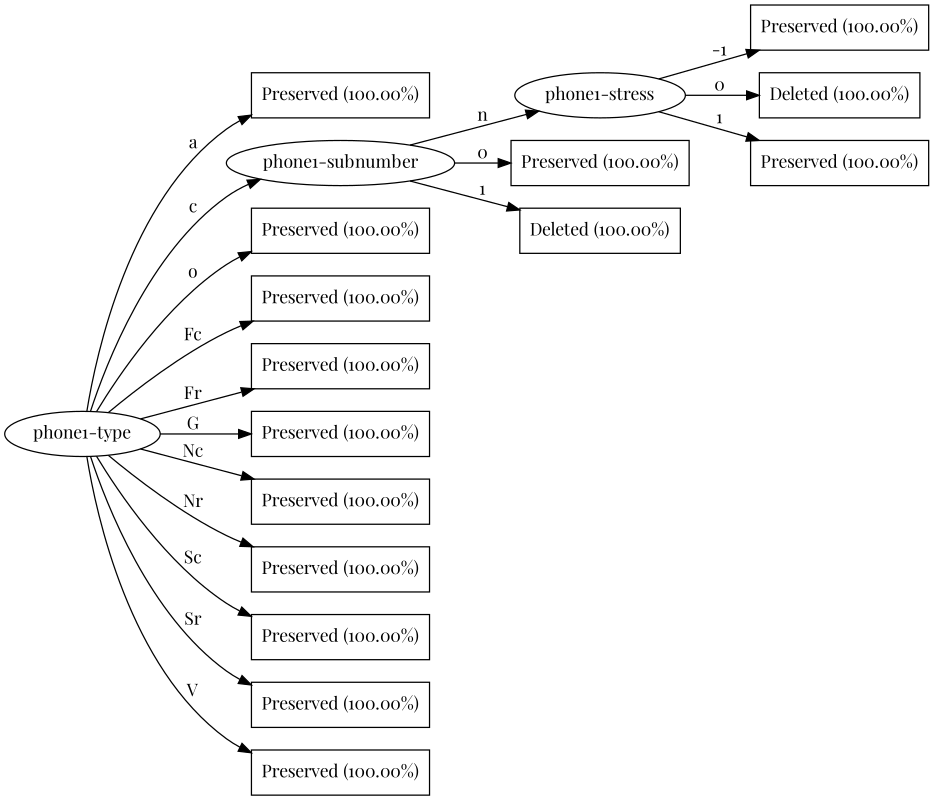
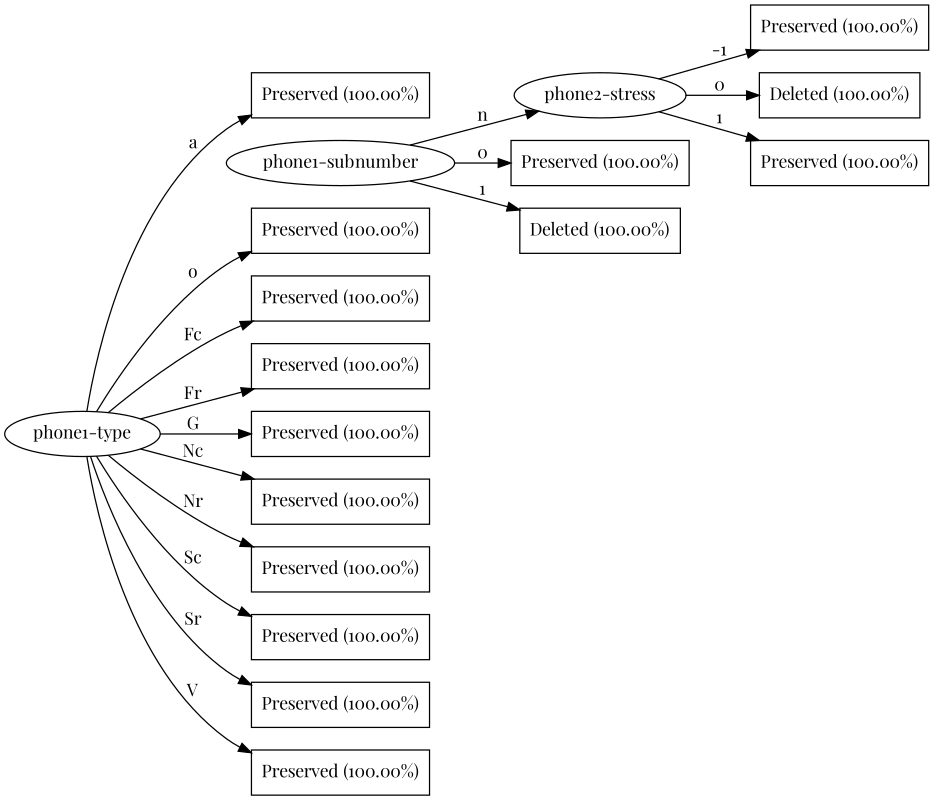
  digraph {
    fontname="Playfair Display"
    rankdir=LR
    node [fontname="Playfair Display" shape=box]
    edge [fontname="Playfair Display"]
    n1 [label="phone1-type" shape=ellipse]
    n2 [label="Preserved (100.00%)"]
    n3 [label="phone1-subnumber" shape=ellipse]
    n4 [label="Preserved (100.00%)"]
    n5 [label="Preserved (100.00%)"]
    n6 [label="Preserved (100.00%)"]
    n7 [label="Preserved (100.00%)"]
    n8 [label="Preserved (100.00%)"]
    n9 [label="Preserved (100.00%)"]
    n10 [label="Preserved (100.00%)"]
    n11 [label="Preserved (100.00%)"]
    n12 [label="Preserved (100.00%)"]
-   n13 [label="phone1-stress" shape=ellipse]
+   n13 [label="phone2-stress" shape=ellipse]
    n14 [label="Preserved (100.00%)"]
    n15 [label="Deleted (100.00%)"]
    n16 [label="Preserved (100.00%)"]
    n17 [label="Deleted (100.00%)"]
    n18 [label="Preserved (100.00%)"]
    n1 -> n2 [label=a]
-   n1 -> n3 [label=c]
    n1 -> n4 [label=o]
    n1 -> n5 [label=Fc]
    n1 -> n6 [label=Fr]
    n1 -> n7 [label=G]
    n1 -> n8 [label=Nc]
    n1 -> n9 [label=Nr]
    n1 -> n10 [label=Sc]
    n1 -> n11 [label=Sr]
    n1 -> n12 [label=V]
    n3 -> n13 [label=n]
    n3 -> n14 [label=0]
    n3 -> n15 [label=1]
    n13 -> n16 [label=-1]
    n13 -> n17 [label=0]
    n13 -> n18 [label=1]
  }
